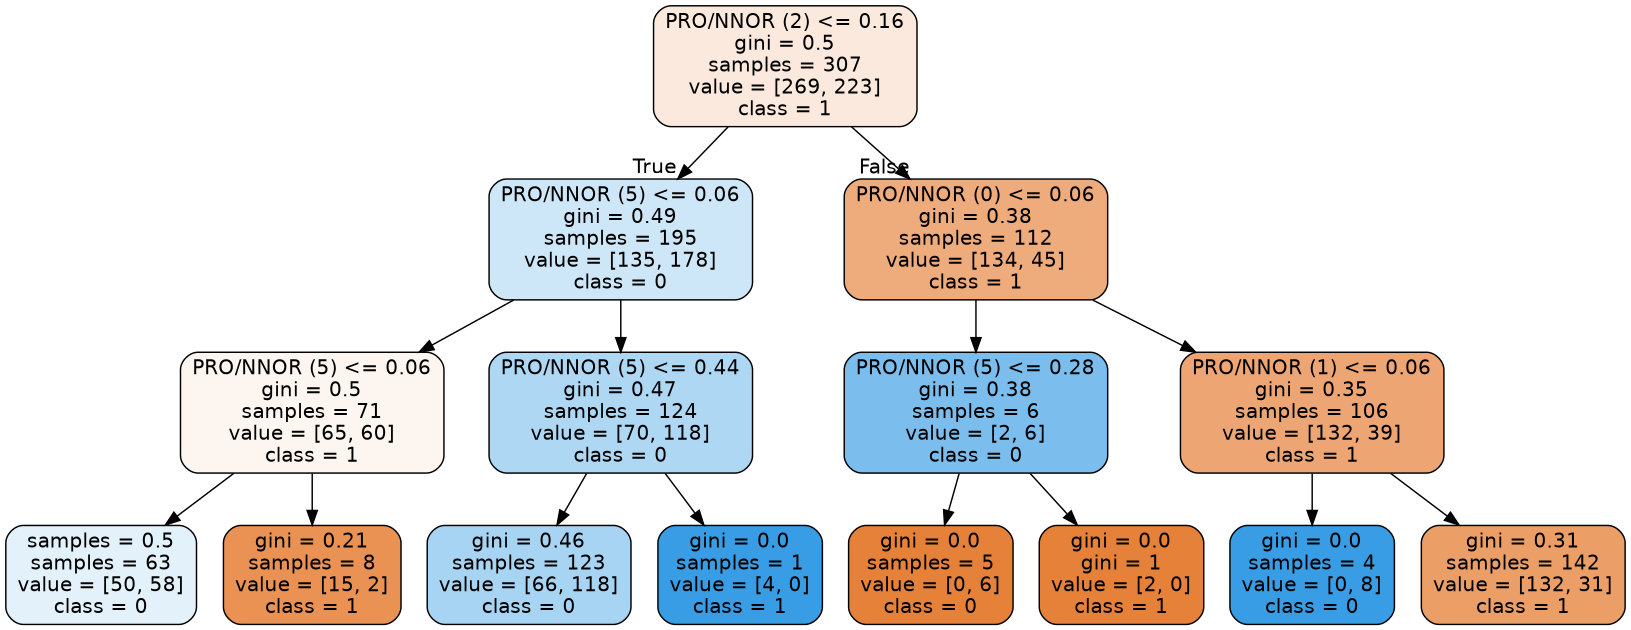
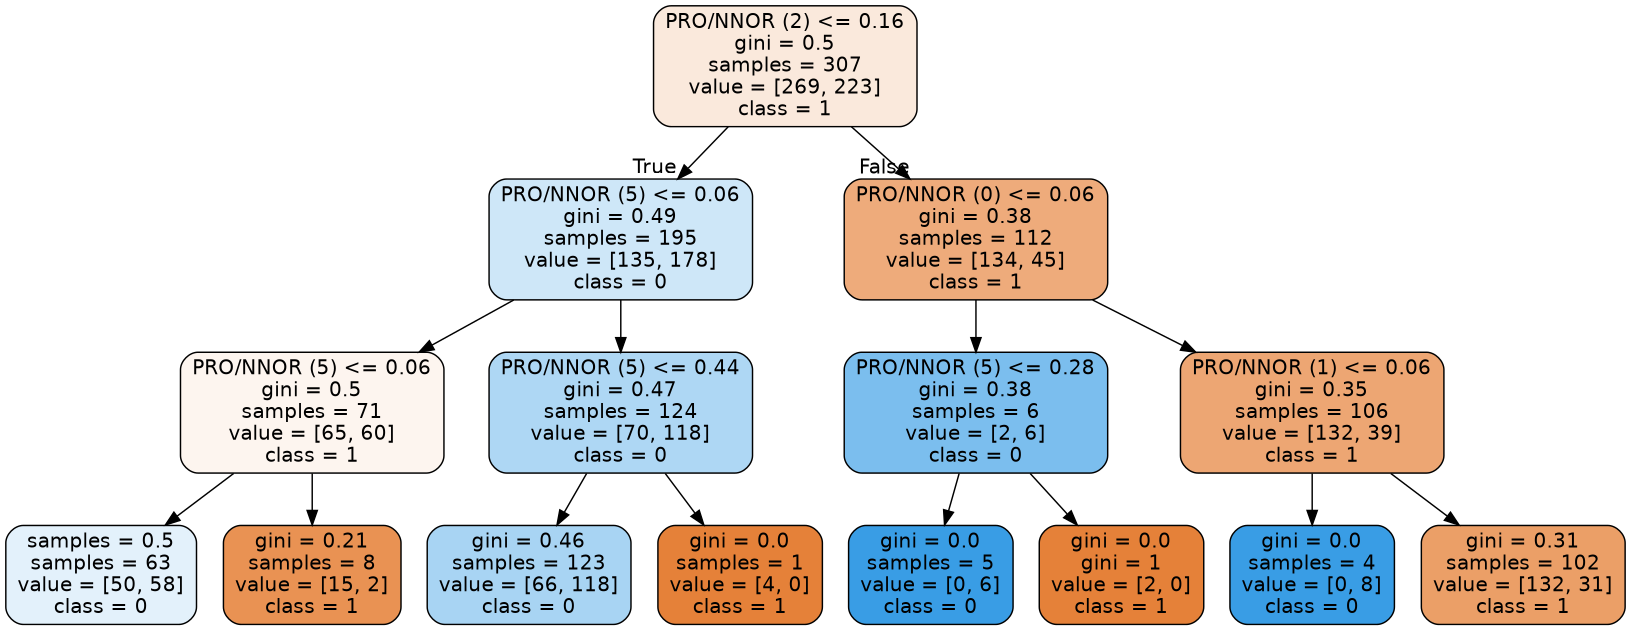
  digraph {
    node [color=black fillcolor="#e58139ff" fontname=helvetica shape=box style="filled, rounded"]
    edge [fontname=helvetica]
    n1 [fillcolor="#e581392c" label="PRO/NNOR (2) <= 0.16\ngini = 0.5\nsamples = 307\nvalue = [269, 223]\nclass = 1"]
    n2 [fillcolor="#399de53e" label="PRO/NNOR (5) <= 0.06\ngini = 0.49\nsamples = 195\nvalue = [135, 178]\nclass = 0"]
    n3 [fillcolor="#e58139a9" label="PRO/NNOR (0) <= 0.06\ngini = 0.38\nsamples = 112\nvalue = [134, 45]\nclass = 1"]
    n4 [fillcolor="#e5813914" label="PRO/NNOR (5) <= 0.06\ngini = 0.5\nsamples = 71\nvalue = [65, 60]\nclass = 1"]
    n5 [fillcolor="#399de568" label="PRO/NNOR (5) <= 0.44\ngini = 0.47\nsamples = 124\nvalue = [70, 118]\nclass = 0"]
    n6 [fillcolor="#399de5aa" label="PRO/NNOR (5) <= 0.28\ngini = 0.38\nsamples = 6\nvalue = [2, 6]\nclass = 0"]
    n7 [fillcolor="#e58139b4" label="PRO/NNOR (1) <= 0.06\ngini = 0.35\nsamples = 106\nvalue = [132, 39]\nclass = 1"]
    n8 [fillcolor="#399de523" label="samples = 0.5\nsamples = 63\nvalue = [50, 58]\nclass = 0"]
    n9 [fillcolor="#e58139dd" label="gini = 0.21\nsamples = 8\nvalue = [15, 2]\nclass = 1"]
    n10 [fillcolor="#399de570" label="gini = 0.46\nsamples = 123\nvalue = [66, 118]\nclass = 0"]
-   n11 [fillcolor="#399de5ff" label="gini = 0.0\nsamples = 1\nvalue = [4, 0]\nclass = 1"]
-   n12 [label="gini = 0.0\nsamples = 5\nvalue = [0, 6]\nclass = 0"]
+   n11 [label="gini = 0.0\nsamples = 1\nvalue = [4, 0]\nclass = 1"]
+   n12 [fillcolor="#399de5ff" label="gini = 0.0\nsamples = 5\nvalue = [0, 6]\nclass = 0"]
    n13 [label="gini = 0.0\ngini = 1\nvalue = [2, 0]\nclass = 1"]
    n14 [fillcolor="#399de5ff" label="gini = 0.0\nsamples = 4\nvalue = [0, 8]\nclass = 0"]
-   n15 [fillcolor="#e58139c3" label="gini = 0.31\nsamples = 142\nvalue = [132, 31]\nclass = 1"]
+   n15 [fillcolor="#e58139c3" label="gini = 0.31\nsamples = 102\nvalue = [132, 31]\nclass = 1"]
    n1 -> n2 [headlabel=True labelangle=45 labeldistance=2.5]
    n1 -> n3 [headlabel=False labelangle=-45 labeldistance=2.5]
    n2 -> n4
    n2 -> n5
    n3 -> n6
    n3 -> n7
    n4 -> n8
    n4 -> n9
    n5 -> n10
    n5 -> n11
    n6 -> n12
    n6 -> n13
    n7 -> n14
    n7 -> n15
  }
